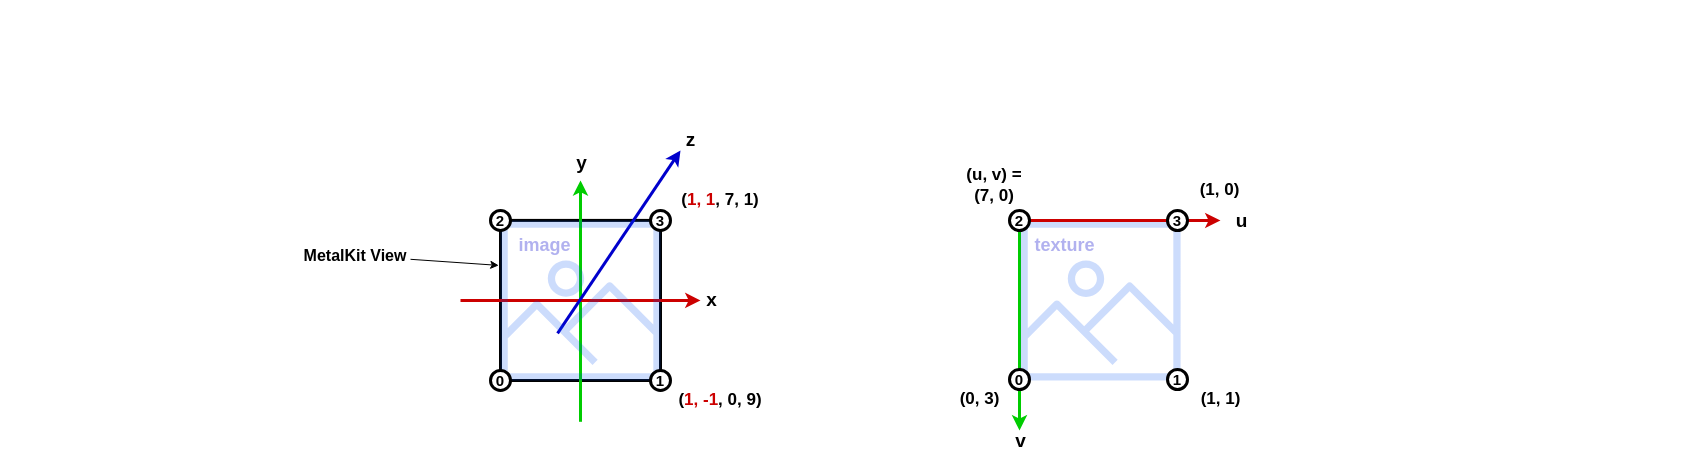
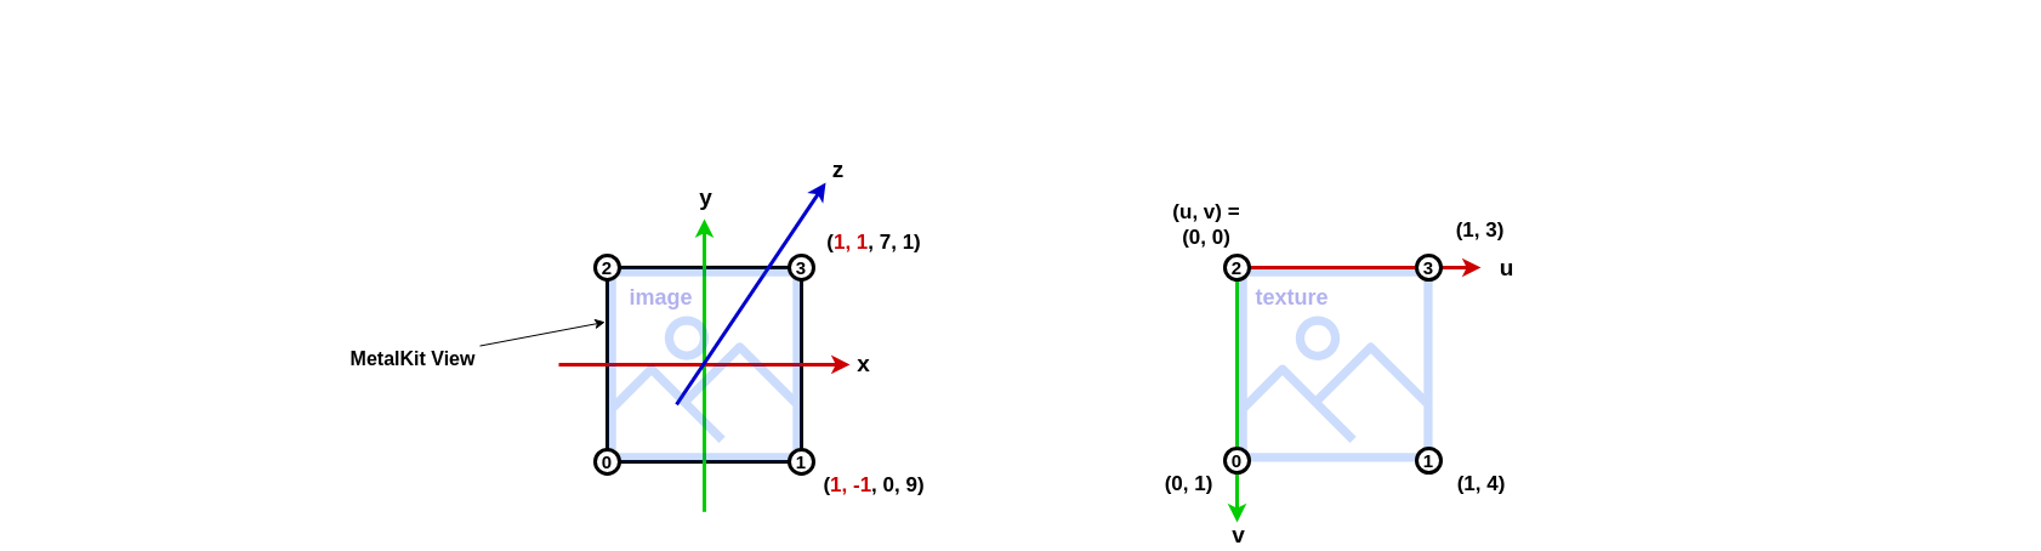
  <mxCell id="0" />
  <mxCell id="1" parent="0" />
- <mxCell id="2" value="&lt;b&gt;&lt;font style=&quot;font-size: 17px;&quot;&gt;(0, 3)&lt;/font&gt;&lt;/b&gt;" style="rounded=0;whiteSpace=wrap;html=1;fillColor=none;strokeColor=none;" vertex="1" parent="1"><mxGeometry x="940" y="379" width="79" height="40.91" as="geometry" /></mxCell>
+ <mxCell id="2" value="&lt;b&gt;&lt;font style=&quot;font-size: 17px;&quot;&gt;(0, 1)&lt;/font&gt;&lt;/b&gt;" style="rounded=0;whiteSpace=wrap;html=1;fillColor=none;strokeColor=none;" vertex="1" parent="1"><mxGeometry x="940" y="379" width="79" height="40.91" as="geometry" /></mxCell>
  <mxCell id="3" value="" style="rounded=0;whiteSpace=wrap;html=1;fillColor=none;strokeWidth=3;" vertex="1" parent="1"><mxGeometry x="500" y="219.91" width="160" height="160.09" as="geometry" /></mxCell>
  <mxCell id="4" value="" style="rounded=0;whiteSpace=wrap;html=1;strokeColor=none;fillColor=none;" vertex="1" parent="1"><mxGeometry width="40" height="40" as="geometry" x="20" y="20" /></mxCell>
  <mxCell id="5" value="" style="rounded=0;whiteSpace=wrap;html=1;strokeColor=none;fillColor=none;" vertex="1" parent="1"><mxGeometry x="1620" width="40" height="40" as="geometry" y="20" /></mxCell>
  <mxCell id="6" value="&lt;font size=&quot;1&quot; style=&quot;&quot;&gt;&lt;span style=&quot;font-size: 17px;&quot;&gt;&lt;b style=&quot;&quot;&gt;(&lt;font color=&quot;#cc0000&quot;&gt;1, -1&lt;/font&gt;, 0, 9)&lt;/b&gt;&lt;/span&gt;&lt;/font&gt;" style="rounded=0;whiteSpace=wrap;html=1;fillColor=none;strokeColor=none;" vertex="1" parent="1"><mxGeometry x="660" y="379.91" width="120" height="40" as="geometry" /></mxCell>
  <mxCell id="7" value="&lt;b&gt;&lt;font style=&quot;font-size: 17px;&quot;&gt;(&lt;font color=&quot;#cc0000&quot;&gt;1, 1&lt;/font&gt;, 7, 1)&lt;/font&gt;&lt;/b&gt;" style="rounded=0;whiteSpace=wrap;html=1;fillColor=none;strokeColor=none;" vertex="1" parent="1"><mxGeometry x="660" y="179.91" width="120" height="40" as="geometry" /></mxCell>
  <mxCell id="8" value="" style="endArrow=classic;html=1;rounded=0;strokeWidth=3;strokeColor=#00CC00;" edge="1" parent="1"><mxGeometry width="50" height="50" relative="1" as="geometry"><mxPoint x="580" y="421.289" as="sourcePoint" /><mxPoint x="580" y="179.91" as="targetPoint" /></mxGeometry></mxCell>
  <mxCell id="9" value="&lt;b&gt;&lt;font style=&quot;font-size: 19px;&quot;&gt;y&lt;/font&gt;&lt;/b&gt;" style="edgeLabel;html=1;align=center;verticalAlign=middle;resizable=0;points=[];labelBackgroundColor=none;" vertex="1" connectable="0" parent="8"><mxGeometry x="-0.275" y="-1" relative="1" as="geometry"><mxPoint x="-1" y="-172" as="offset" /></mxGeometry></mxCell>
  <mxCell id="10" value="" style="endArrow=classic;html=1;rounded=0;strokeWidth=3;strokeColor=#CC0000;" edge="1" parent="1"><mxGeometry width="50" height="50" relative="1" as="geometry"><mxPoint x="460" y="299.91" as="sourcePoint" /><mxPoint x="700" y="299.91" as="targetPoint" /></mxGeometry></mxCell>
  <mxCell id="11" value="&lt;b&gt;&lt;font style=&quot;font-size: 19px;&quot;&gt;x&lt;/font&gt;&lt;/b&gt;" style="edgeLabel;html=1;align=center;verticalAlign=middle;resizable=0;points=[];labelBackgroundColor=none;" vertex="1" connectable="0" parent="10"><mxGeometry x="-0.275" y="-1" relative="1" as="geometry"><mxPoint x="163" y="-1" as="offset" /></mxGeometry></mxCell>
  <mxCell id="12" value="" style="endArrow=classic;html=1;rounded=0;strokeWidth=3;strokeColor=#0000CC;exitX=1;exitY=0;exitDx=0;exitDy=0;" edge="1" parent="1"><mxGeometry width="50" height="50" relative="1" as="geometry"><mxPoint x="557.071" y="332.839" as="sourcePoint" /><mxPoint x="680" y="149.91" as="targetPoint" /></mxGeometry></mxCell>
  <mxCell id="13" value="&lt;b&gt;&lt;font style=&quot;font-size: 19px;&quot;&gt;z&lt;/font&gt;&lt;/b&gt;" style="edgeLabel;html=1;align=center;verticalAlign=middle;resizable=0;points=[];labelBackgroundColor=none;" vertex="1" connectable="0" parent="12"><mxGeometry x="-0.275" y="-1" relative="1" as="geometry"><mxPoint x="87" y="-127" as="offset" /></mxGeometry></mxCell>
  <mxCell id="14" value="image" style="rounded=0;whiteSpace=wrap;html=1;fillColor=none;strokeColor=none;fontColor=#0000CC;textOpacity=30;fontSize=18;fontStyle=1" vertex="1" parent="1"><mxGeometry x="508.54" y="229.91" width="71.46" height="30" as="geometry" /></mxCell>
  <mxCell id="15" style="rounded=0;orthogonalLoop=1;jettySize=auto;html=1;entryX=-0.011;entryY=0.281;entryDx=0;entryDy=0;entryPerimeter=0;" edge="1" parent="1" source="16" target="3"><mxGeometry relative="1" as="geometry"><mxPoint x="592" y="603.828" as="targetPoint" /></mxGeometry></mxCell>
- <mxCell id="16" value="MetalKit View" style="rounded=1;whiteSpace=wrap;html=1;fontStyle=1;fontSize=16;fontColor=#000000;strokeColor=none;fillColor=none;" vertex="1" parent="1"><mxGeometry x="300" y="240" width="110" height="30" as="geometry" /></mxCell>
+ <mxCell id="16" value="MetalKit View" style="rounded=1;whiteSpace=wrap;html=1;fontStyle=1;fontSize=16;fontColor=#000000;strokeColor=none;fillColor=none;" vertex="1" parent="1"><mxGeometry x="285" y="280" width="110" height="30" as="geometry" /></mxCell>
  <mxCell id="17" value="" style="sketch=0;outlineConnect=0;fillColor=#0050ef;strokeColor=#001DBC;dashed=0;verticalLabelPosition=bottom;verticalAlign=top;align=center;html=1;fontSize=12;fontStyle=0;aspect=fixed;pointerEvents=1;shape=mxgraph.aws4.container_registry_image;fontColor=#ffffff;opacity=20;" vertex="1" parent="1"><mxGeometry x="500" y="219.91" width="160.09" height="160.09" as="geometry" /></mxCell>
  <mxCell id="18" value="" style="endArrow=classic;html=1;rounded=0;strokeWidth=3;strokeColor=#00CC00;" edge="1" parent="1"><mxGeometry width="50" height="50" relative="1" as="geometry"><mxPoint x="1019" y="220" as="sourcePoint" /><mxPoint x="1019" y="430" as="targetPoint" /></mxGeometry></mxCell>
  <mxCell id="19" value="" style="group" vertex="1" connectable="0" parent="1"><mxGeometry x="1020" y="220" width="160.09" height="170.0" as="geometry" /></mxCell>
  <mxCell id="20" value="" style="sketch=0;outlineConnect=0;fillColor=#0050ef;strokeColor=#001DBC;dashed=0;verticalLabelPosition=bottom;verticalAlign=top;align=center;html=1;fontSize=12;fontStyle=0;aspect=fixed;pointerEvents=1;shape=mxgraph.aws4.container_registry_image;fontColor=#ffffff;opacity=20;" vertex="1" parent="19"><mxGeometry width="160.09" height="160.09" as="geometry" /></mxCell>
  <mxCell id="21" value="texture" style="rounded=0;whiteSpace=wrap;html=1;fillColor=none;strokeColor=none;fontColor=#0000CC;textOpacity=30;fontSize=18;fontStyle=1" vertex="1" parent="19"><mxGeometry x="8.54" y="10" width="71.46" height="30" as="geometry" /></mxCell>
  <mxCell id="22" value="0" style="ellipse;whiteSpace=wrap;html=1;aspect=fixed;fillColor=default;fontSize=15;strokeWidth=3;fontStyle=1;" vertex="1" parent="19"><mxGeometry x="-11" y="149.0" width="20" height="20" as="geometry" /></mxCell>
  <mxCell id="23" value="" style="endArrow=classic;html=1;rounded=0;strokeWidth=3;strokeColor=#CC0000;" edge="1" parent="1"><mxGeometry width="50" height="50" relative="1" as="geometry"><mxPoint x="1020" y="220" as="sourcePoint" /><mxPoint x="1220" y="220" as="targetPoint" /></mxGeometry></mxCell>
  <mxCell id="24" value="&lt;b&gt;&lt;font style=&quot;font-size: 19px;&quot;&gt;u&lt;/font&gt;&lt;/b&gt;" style="edgeLabel;html=1;align=center;verticalAlign=middle;resizable=0;points=[];labelBackgroundColor=none;" vertex="1" connectable="0" parent="23"><mxGeometry x="-0.275" y="-1" relative="1" as="geometry"><mxPoint x="147" y="-1" as="offset" /></mxGeometry></mxCell>
- <mxCell id="25" value="&lt;b&gt;&lt;font style=&quot;font-size: 17px;&quot;&gt;(u, v) = &lt;br&gt;(7, 0)&lt;/font&gt;&lt;/b&gt;" style="rounded=0;whiteSpace=wrap;html=1;fillColor=none;strokeColor=none;" vertex="1" parent="1"><mxGeometry x="959" y="160" width="70" height="49.91" as="geometry" /></mxCell>
- <mxCell id="26" value="&lt;b&gt;&lt;font style=&quot;font-size: 17px;&quot;&gt;(1, 1)&lt;/font&gt;&lt;/b&gt;" style="rounded=0;whiteSpace=wrap;html=1;fillColor=none;strokeColor=none;" vertex="1" parent="1"><mxGeometry x="1181" y="379" width="79" height="40.91" as="geometry" /></mxCell>
- <mxCell id="27" value="&lt;b&gt;&lt;font style=&quot;font-size: 17px;&quot;&gt;(1, 0)&lt;/font&gt;&lt;/b&gt;" style="rounded=0;whiteSpace=wrap;html=1;fillColor=none;strokeColor=none;" vertex="1" parent="1"><mxGeometry x="1180.09" y="169.09" width="79" height="40.91" as="geometry" /></mxCell>
+ <mxCell id="25" value="&lt;b&gt;&lt;font style=&quot;font-size: 17px;&quot;&gt;(u, v) = &lt;br&gt;(0, 0)&lt;/font&gt;&lt;/b&gt;" style="rounded=0;whiteSpace=wrap;html=1;fillColor=none;strokeColor=none;" vertex="1" parent="1"><mxGeometry x="959" y="160" width="70" height="49.91" as="geometry" /></mxCell>
+ <mxCell id="26" value="&lt;b&gt;&lt;font style=&quot;font-size: 17px;&quot;&gt;(1, 4)&lt;/font&gt;&lt;/b&gt;" style="rounded=0;whiteSpace=wrap;html=1;fillColor=none;strokeColor=none;" vertex="1" parent="1"><mxGeometry x="1181" y="379" width="79" height="40.91" as="geometry" /></mxCell>
+ <mxCell id="27" value="&lt;b&gt;&lt;font style=&quot;font-size: 17px;&quot;&gt;(1, 3)&lt;/font&gt;&lt;/b&gt;" style="rounded=0;whiteSpace=wrap;html=1;fillColor=none;strokeColor=none;" vertex="1" parent="1"><mxGeometry x="1180.09" y="169.09" width="79" height="40.91" as="geometry" /></mxCell>
  <mxCell id="28" value="2" style="ellipse;whiteSpace=wrap;html=1;aspect=fixed;fillColor=default;strokeWidth=3;fontStyle=1;fontSize=15;" vertex="1" parent="1"><mxGeometry x="490" y="209.91" width="20" height="20" as="geometry" /></mxCell>
  <mxCell id="29" value="3" style="ellipse;whiteSpace=wrap;html=1;aspect=fixed;fillColor=default;fontSize=15;strokeWidth=3;fontStyle=1;" vertex="1" parent="1"><mxGeometry x="650" y="209.91" width="20" height="20" as="geometry" /></mxCell>
  <mxCell id="30" value="0" style="ellipse;whiteSpace=wrap;html=1;aspect=fixed;fillColor=default;fontSize=15;strokeWidth=3;fontStyle=1;" vertex="1" parent="1"><mxGeometry x="490" y="369.91" width="20" height="20" as="geometry" /></mxCell>
  <mxCell id="31" value="1" style="ellipse;whiteSpace=wrap;html=1;aspect=fixed;fillColor=default;fontSize=15;strokeWidth=3;fontStyle=1;" vertex="1" parent="1"><mxGeometry x="650" y="369.91" width="20" height="20" as="geometry" /></mxCell>
  <mxCell id="32" value="" style="endArrow=classic;html=1;rounded=0;strokeWidth=3;strokeColor=default;fontSize=15;fillColor=default;fontStyle=1;" edge="1" parent="1" target="34"><mxGeometry width="50" height="50" relative="1" as="geometry"><mxPoint x="1020" y="220" as="sourcePoint" /><mxPoint x="1020" y="420" as="targetPoint" /></mxGeometry></mxCell>
  <mxCell id="33" value="&lt;b&gt;&lt;font style=&quot;font-size: 19px;&quot;&gt;v&lt;/font&gt;&lt;/b&gt;" style="edgeLabel;html=1;align=center;verticalAlign=middle;resizable=0;points=[];labelBackgroundColor=none;" vertex="1" connectable="0" parent="32"><mxGeometry x="-0.275" y="-1" relative="1" as="geometry"><mxPoint x="-4" y="219" as="offset" /></mxGeometry></mxCell>
  <mxCell id="34" value="2" style="ellipse;whiteSpace=wrap;html=1;aspect=fixed;fillColor=default;fontSize=15;strokeWidth=3;fontStyle=1;" vertex="1" parent="1"><mxGeometry x="1009" y="210" width="20" height="20" as="geometry" /></mxCell>
  <mxCell id="35" value="1" style="ellipse;whiteSpace=wrap;html=1;aspect=fixed;fillColor=default;fontSize=15;strokeWidth=3;fontStyle=1;" vertex="1" parent="1"><mxGeometry x="1167" y="369" width="20" height="20" as="geometry" /></mxCell>
  <mxCell id="36" value="3" style="ellipse;whiteSpace=wrap;html=1;aspect=fixed;fillColor=default;fontSize=15;strokeWidth=3;fontStyle=1;" vertex="1" parent="1"><mxGeometry x="1167" y="210" width="20" height="20" as="geometry" /></mxCell>
